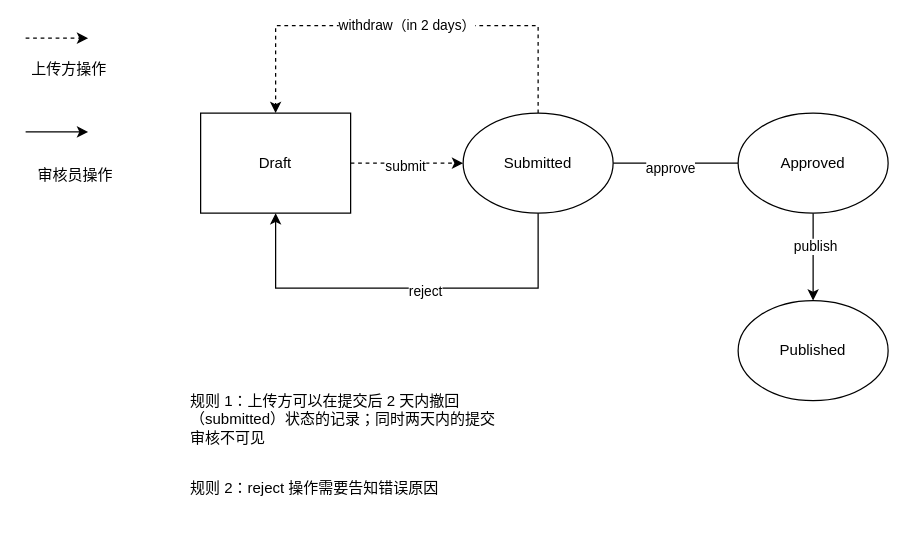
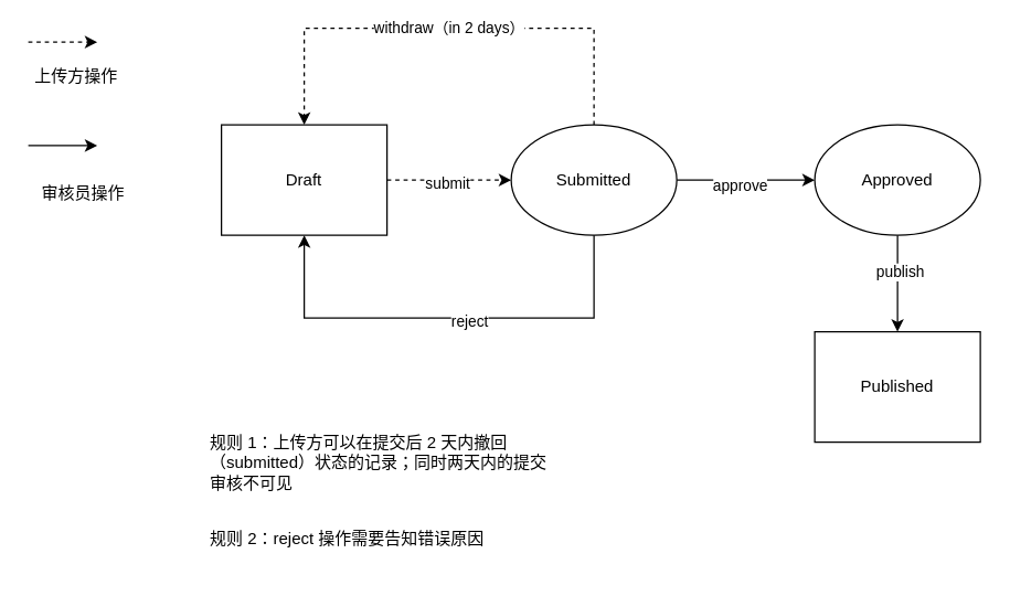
  <mxCell id="0" />
  <mxCell id="1" parent="0" />
  <mxCell id="2" style="edgeStyle=orthogonalEdgeStyle;rounded=0;orthogonalLoop=1;jettySize=auto;html=1;entryX=0;entryY=0.5;entryDx=0;entryDy=0;dashed=1;" edge="1" parent="1" source="4" target="8"><mxGeometry relative="1" as="geometry"><Array as="points"><mxPoint x="330" y="130" /><mxPoint x="330" y="130" /></Array></mxGeometry></mxCell>
  <mxCell id="3" value="submit" style="edgeLabel;html=1;align=center;verticalAlign=middle;resizable=0;points=[];" vertex="1" connectable="0" parent="2"><mxGeometry x="-0.044" y="-2" relative="1" as="geometry"><mxPoint as="offset" /></mxGeometry></mxCell>
  <mxCell id="4" value="Draft" style="whiteSpace=wrap;html=1;rounded=0;" vertex="1" parent="1"><mxGeometry x="160" y="90" width="120" height="80" as="geometry" /></mxCell>
  <mxCell id="5" value="withdraw（in 2 days）" style="edgeStyle=orthogonalEdgeStyle;rounded=0;orthogonalLoop=1;jettySize=auto;html=1;entryX=0.5;entryY=0;entryDx=0;entryDy=0;exitX=0.5;exitY=0;exitDx=0;exitDy=0;dashed=1;" edge="1" parent="1" source="8" target="4"><mxGeometry relative="1" as="geometry"><Array as="points"><mxPoint x="430" y="20" /><mxPoint x="220" y="20" /></Array></mxGeometry></mxCell>
- <mxCell id="6" style="edgeStyle=orthogonalEdgeStyle;rounded=0;orthogonalLoop=1;jettySize=auto;html=1;endArrow=none;" edge="1" parent="1" source="8" target="13"><mxGeometry relative="1" as="geometry" /></mxCell>
+ <mxCell id="6" style="edgeStyle=orthogonalEdgeStyle;rounded=0;orthogonalLoop=1;jettySize=auto;html=1;" edge="1" parent="1" source="8" target="13"><mxGeometry relative="1" as="geometry" /></mxCell>
  <mxCell id="7" value="approve" style="edgeLabel;html=1;align=center;verticalAlign=middle;resizable=0;points=[];" vertex="1" connectable="0" parent="6"><mxGeometry x="-0.1" y="-3" relative="1" as="geometry"><mxPoint as="offset" /></mxGeometry></mxCell>
  <mxCell id="8" value="Submitted" style="ellipse;whiteSpace=wrap;html=1;" vertex="1" parent="1"><mxGeometry x="370" y="90" width="120" height="80" as="geometry" /></mxCell>
  <mxCell id="9" style="edgeStyle=orthogonalEdgeStyle;rounded=0;orthogonalLoop=1;jettySize=auto;html=1;entryX=0.5;entryY=0;entryDx=0;entryDy=0;" edge="1" parent="1" source="13" target="14"><mxGeometry relative="1" as="geometry" /></mxCell>
  <mxCell id="10" value="publish" style="edgeLabel;html=1;align=center;verticalAlign=middle;resizable=0;points=[];" vertex="1" connectable="0" parent="9"><mxGeometry x="-0.257" y="1" relative="1" as="geometry"><mxPoint as="offset" /></mxGeometry></mxCell>
  <mxCell id="11" style="edgeStyle=orthogonalEdgeStyle;rounded=0;orthogonalLoop=1;jettySize=auto;html=1;entryX=0.5;entryY=1;entryDx=0;entryDy=0;" edge="1" parent="1" target="4"><mxGeometry relative="1" as="geometry"><mxPoint x="430" y="170" as="sourcePoint" /><mxPoint x="430" y="320" as="targetPoint" /><Array as="points"><mxPoint x="430" y="230" /><mxPoint x="220" y="230" /></Array></mxGeometry></mxCell>
  <mxCell id="12" value="reject" style="edgeLabel;html=1;align=center;verticalAlign=middle;resizable=0;points=[];" vertex="1" connectable="0" parent="11"><mxGeometry x="-0.086" y="2" relative="1" as="geometry"><mxPoint as="offset" /></mxGeometry></mxCell>
  <mxCell id="13" value="Approved" style="ellipse;whiteSpace=wrap;html=1;" vertex="1" parent="1"><mxGeometry x="590" y="90" width="120" height="80" as="geometry" /></mxCell>
- <mxCell id="14" value="Published" style="ellipse;whiteSpace=wrap;html=1;" vertex="1" parent="1"><mxGeometry x="590" y="240" width="120" height="80" as="geometry" /></mxCell>
+ <mxCell id="14" value="Published" style="whiteSpace=wrap;html=1;rounded=0;" vertex="1" parent="1"><mxGeometry x="590" y="240" width="120" height="80" as="geometry" /></mxCell>
  <mxCell id="15" value="" style="endArrow=classic;html=1;rounded=0;dashed=1;" edge="1" parent="1"><mxGeometry width="50" height="50" relative="1" as="geometry"><mxPoint x="20" y="30" as="sourcePoint" /><mxPoint x="70" y="30" as="targetPoint" /></mxGeometry></mxCell>
  <mxCell id="16" value="" style="endArrow=classic;html=1;rounded=0;" edge="1" parent="1"><mxGeometry width="50" height="50" relative="1" as="geometry"><mxPoint x="20" y="105" as="sourcePoint" /><mxPoint x="70" y="105" as="targetPoint" /></mxGeometry></mxCell>
  <mxCell id="17" value="上传方操作" style="text;html=1;align=center;verticalAlign=middle;whiteSpace=wrap;rounded=0;" vertex="1" parent="1"><mxGeometry x="20" y="40" width="70" height="30" as="geometry" /></mxCell>
  <mxCell id="18" value="审核员操作" style="text;html=1;align=center;verticalAlign=middle;whiteSpace=wrap;rounded=0;" vertex="1" parent="1"><mxGeometry x="20" y="130" width="80" height="20" as="geometry" /></mxCell>
  <mxCell id="19" value="规则 1：上传方可以在提交后 2 天内撤回（submitted）状态的记录；同时两天内的提交审核不可见" style="text;html=1;align=left;verticalAlign=middle;whiteSpace=wrap;rounded=0;" vertex="1" parent="1"><mxGeometry x="150" y="310" width="250" height="50" as="geometry" /></mxCell>
  <mxCell id="20" value="规则 2：reject 操作需要告知错误原因" style="text;html=1;align=left;verticalAlign=middle;whiteSpace=wrap;rounded=0;" vertex="1" parent="1"><mxGeometry x="150" y="370" width="250" height="40" as="geometry" /></mxCell>
